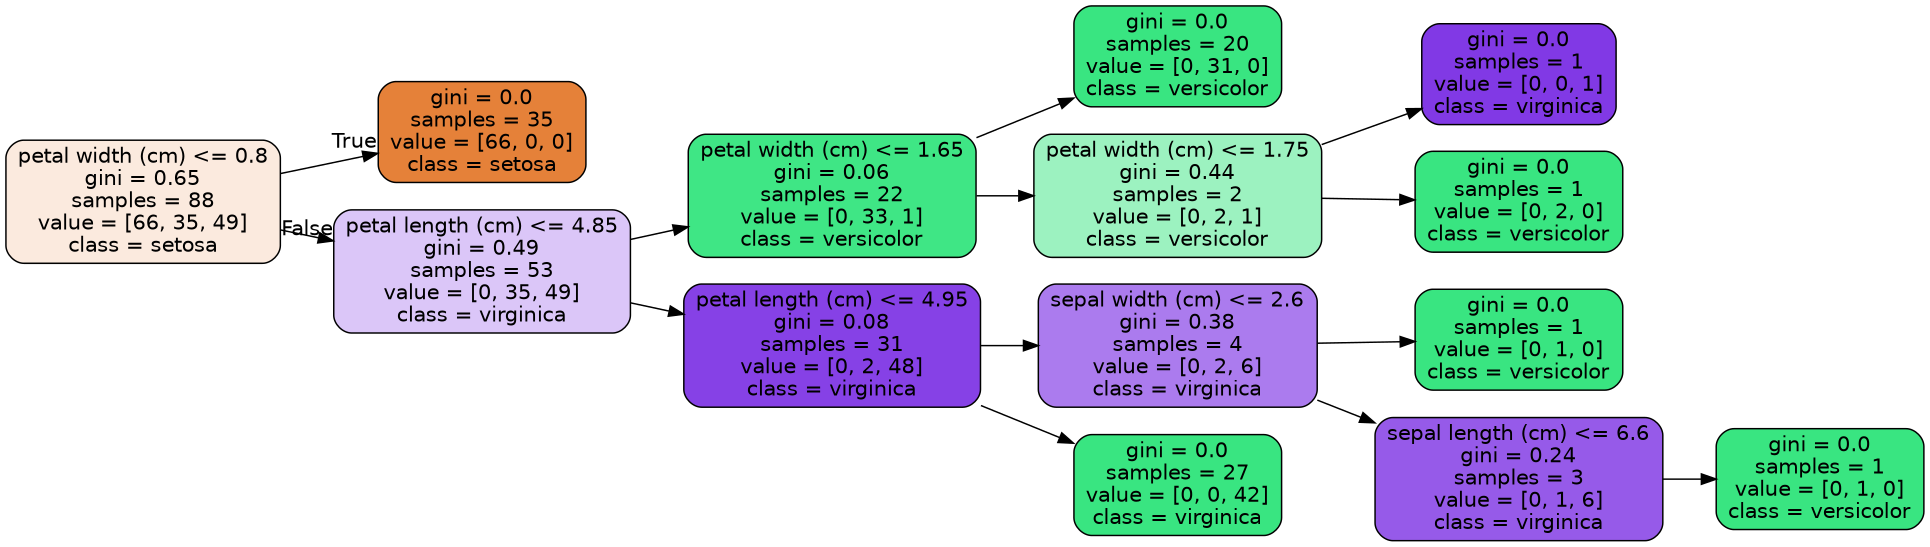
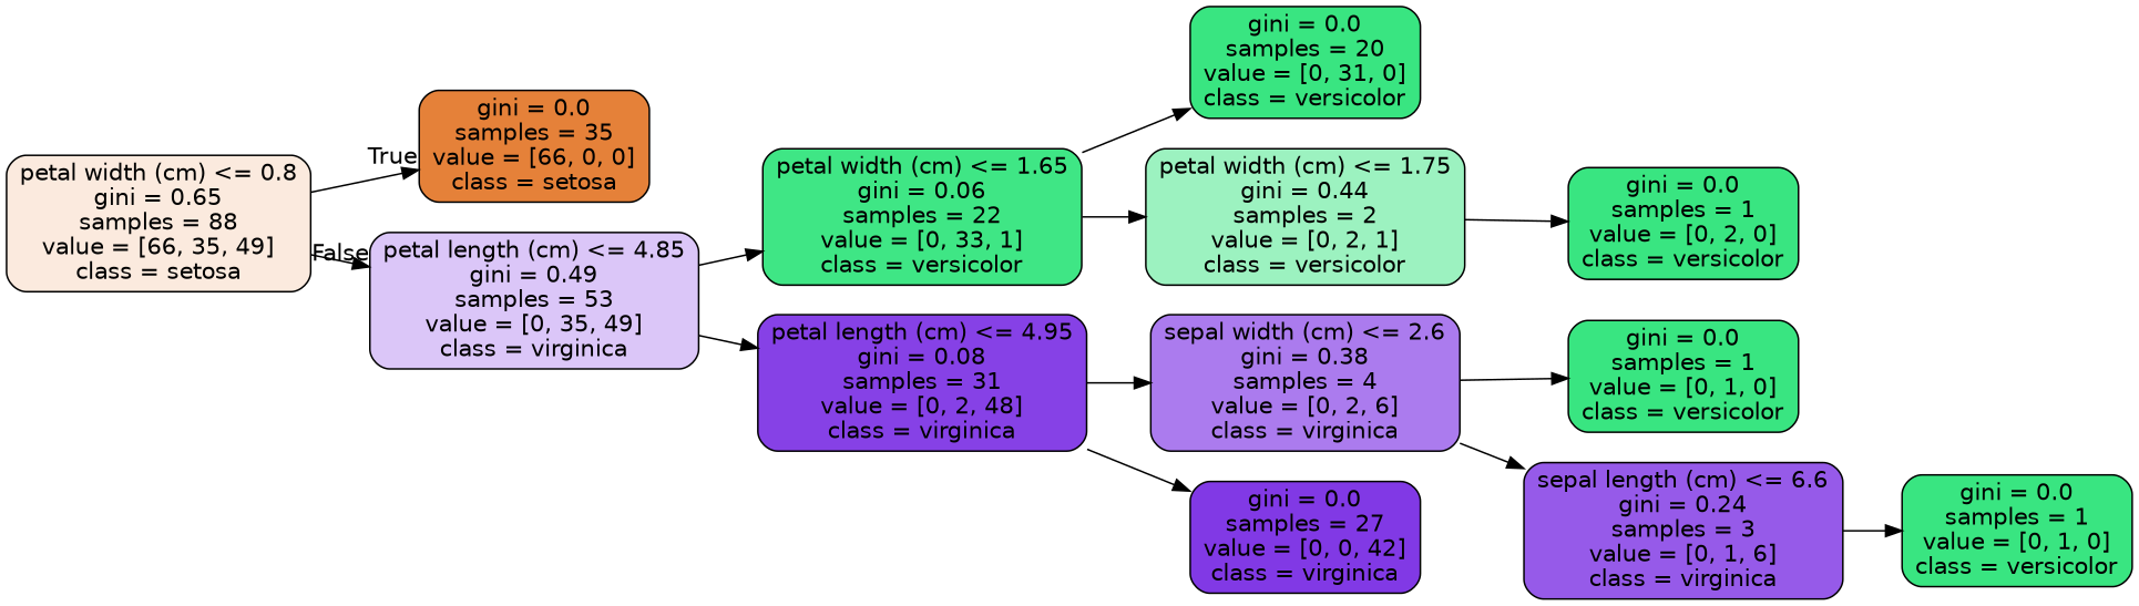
  digraph {
    rankdir=LR
    node [color=black fillcolor="#39e581" fontname=helvetica shape=box style="filled, rounded"]
    edge [fontname=helvetica]
    n1 [fillcolor="#fbeade" label="petal width (cm) <= 0.8\ngini = 0.65\nsamples = 88\nvalue = [66, 35, 49]\nclass = setosa"]
    n2 [fillcolor="#e58139" label="gini = 0.0\nsamples = 35\nvalue = [66, 0, 0]\nclass = setosa"]
    n3 [fillcolor="#dbc6f8" label="petal length (cm) <= 4.85\ngini = 0.49\nsamples = 53\nvalue = [0, 35, 49]\nclass = virginica"]
    n4 [fillcolor="#3fe685" label="petal width (cm) <= 1.65\ngini = 0.06\nsamples = 22\nvalue = [0, 33, 1]\nclass = versicolor"]
    n5 [fillcolor="#8641e6" label="petal length (cm) <= 4.95\ngini = 0.08\nsamples = 31\nvalue = [0, 2, 48]\nclass = virginica"]
    n6 [label="gini = 0.0\nsamples = 20\nvalue = [0, 31, 0]\nclass = versicolor"]
    n7 [fillcolor="#9cf2c0" label="petal width (cm) <= 1.75\ngini = 0.44\nsamples = 2\nvalue = [0, 2, 1]\nclass = versicolor"]
    n8 [fillcolor="#ab7bee" label="sepal width (cm) <= 2.6\ngini = 0.38\nsamples = 4\nvalue = [0, 2, 6]\nclass = virginica"]
-   n9 [label="gini = 0.0\nsamples = 27\nvalue = [0, 0, 42]\nclass = virginica"]
-   n10 [fillcolor="#8139e5" label="gini = 0.0\nsamples = 1\nvalue = [0, 0, 1]\nclass = virginica"]
+   n9 [fillcolor="#8139e5" label="gini = 0.0\nsamples = 27\nvalue = [0, 0, 42]\nclass = virginica"]
    n11 [label="gini = 0.0\nsamples = 1\nvalue = [0, 2, 0]\nclass = versicolor"]
    n12 [label="gini = 0.0\nsamples = 1\nvalue = [0, 1, 0]\nclass = versicolor"]
    n13 [fillcolor="#965ae9" label="sepal length (cm) <= 6.6\ngini = 0.24\nsamples = 3\nvalue = [0, 1, 6]\nclass = virginica"]
    n14 [label="gini = 0.0\nsamples = 1\nvalue = [0, 1, 0]\nclass = versicolor"]
    n1 -> n2 [headlabel=True labelangle=45 labeldistance=2.5]
    n1 -> n3 [headlabel=False labelangle=-45 labeldistance=2.5]
    n3 -> n4
    n3 -> n5
    n4 -> n6
    n4 -> n7
    n5 -> n8
    n5 -> n9
-   n7 -> n10
    n7 -> n11
    n8 -> n12
    n8 -> n13
    n13 -> n14
  }
